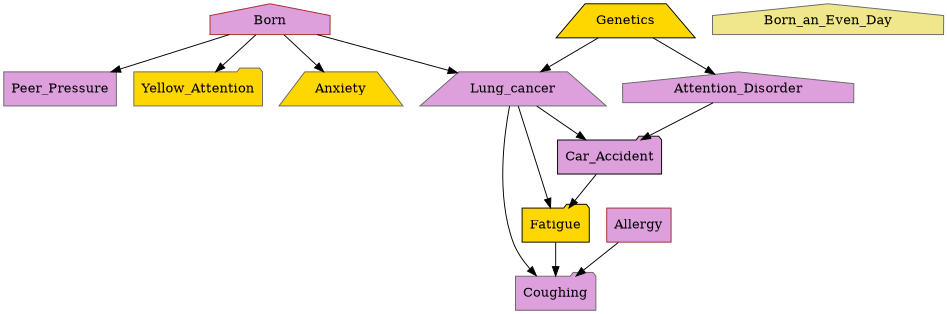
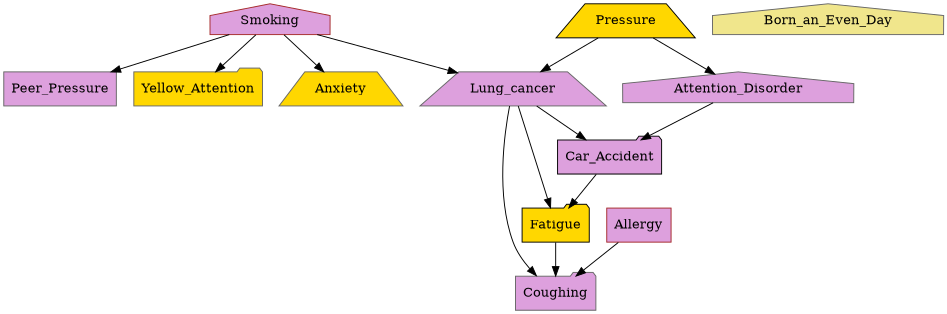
  strict digraph {
    node [color=gray40 fillcolor=plum shape=folder style=filled]
    edge [weight=1]
-   Smoking [color=brown shape=house label=Born]
+   Smoking [color=brown shape=house]
    n2 [fillcolor=gold label=Yellow_Attention]
    Anxiety [fillcolor=gold shape=trapezium]
    Peer_Pressure [shape=box]
    Lung_cancer [shape=trapezium]
    Car_Accident [color=black]
    Fatigue [color=black fillcolor=gold]
    Coughing
-   Genetics [color=black fillcolor=gold shape=trapezium]
+   Genetics [color=black fillcolor=gold shape=trapezium label=Pressure]
    Attention_Disorder [shape=house]
    Born_an_Even_Day [fillcolor=khaki shape=house]
    Allergy [color=brown shape=box]
    Smoking -> n2
    Smoking -> Anxiety
    Smoking -> Peer_Pressure
    Smoking -> Lung_cancer
    Lung_cancer -> Car_Accident
    Lung_cancer -> Fatigue
    Lung_cancer -> Coughing
    Car_Accident -> Fatigue
    Fatigue -> Coughing
    Genetics -> Lung_cancer
    Genetics -> Attention_Disorder
    Attention_Disorder -> Car_Accident
    Allergy -> Coughing
  }
